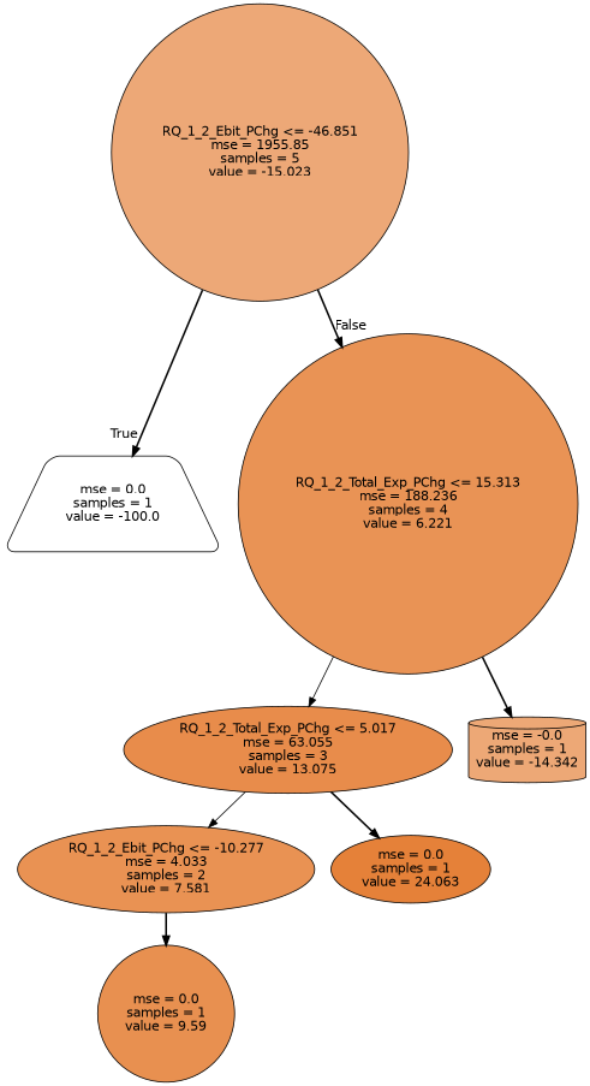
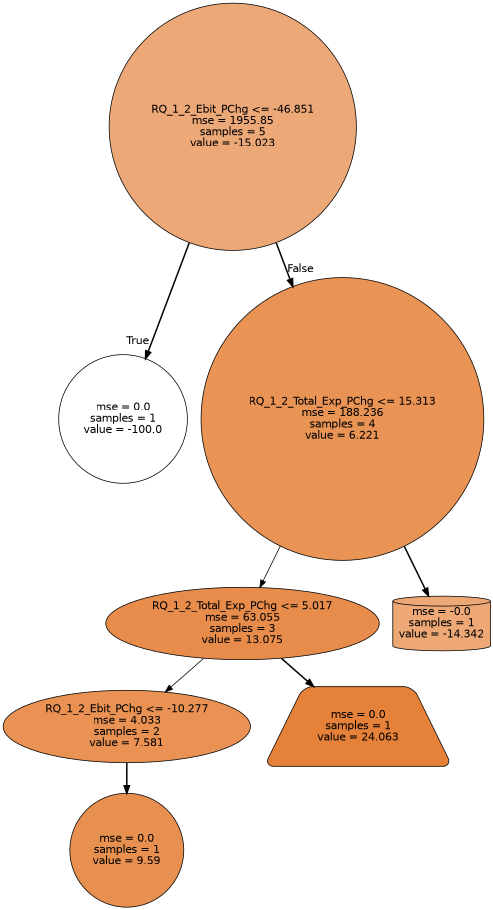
  digraph {
    node [color=black fontname=helvetica shape=circle style="filled, rounded"]
    edge [fontname=helvetica style=bold]
    n1 [fillcolor="#e58139af" label="RQ_1_2_Ebit_PChg <= -46.851\nmse = 1955.85\nsamples = 5\nvalue = -15.023"]
-   n2 [fillcolor="#e5813900" label="mse = 0.0\nsamples = 1\nvalue = -100.0" shape=trapezium]
+   n2 [fillcolor="#e5813900" label="mse = 0.0\nsamples = 1\nvalue = -100.0"]
    n3 [fillcolor="#e58139da" label="RQ_1_2_Total_Exp_PChg <= 15.313\nmse = 188.236\nsamples = 4\nvalue = 6.221"]
    n4 [fillcolor="#e58139e8" label="RQ_1_2_Total_Exp_PChg <= 5.017\nmse = 63.055\nsamples = 3\nvalue = 13.075" shape=ellipse]
    n5 [fillcolor="#e58139b0" label="mse = -0.0\nsamples = 1\nvalue = -14.342" shape=cylinder]
    n6 [fillcolor="#e58139dd" label="RQ_1_2_Ebit_PChg <= -10.277\nmse = 4.033\nsamples = 2\nvalue = 7.581" shape=ellipse]
-   n7 [fillcolor="#e58139ff" label="mse = 0.0\nsamples = 1\nvalue = 24.063" shape=ellipse]
+   n7 [fillcolor="#e58139ff" label="mse = 0.0\nsamples = 1\nvalue = 24.063" shape=trapezium]
    n8 [fillcolor="#e58139e1" label="mse = 0.0\nsamples = 1\nvalue = 9.59"]
    n1 -> n2 [headlabel=True labelangle=45 labeldistance=2.5]
    n1 -> n3 [headlabel=False labelangle=-45 labeldistance=2.5]
    n3 -> n4 [style=solid]
    n3 -> n5
    n4 -> n6 [style=solid]
    n4 -> n7
    n6 -> n8
  }
